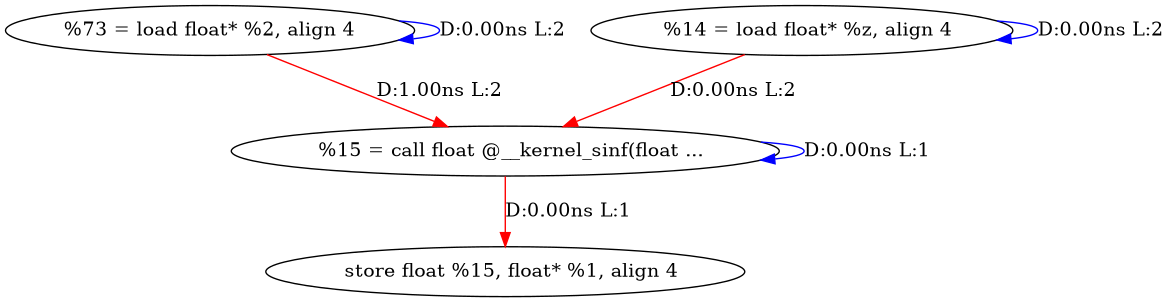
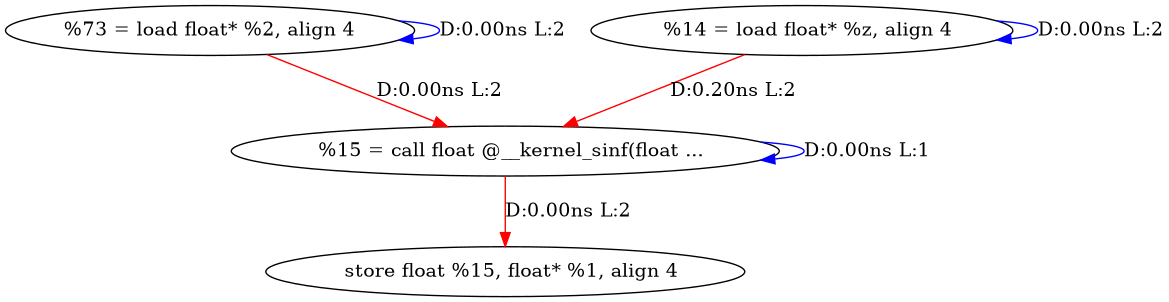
  digraph {
    edge [color=blue]
    n1 [label="%73 = load float* %2, align 4"]
    n2 [label="  %15 = call float @__kernel_sinf(float ..."]
    n3 [label="  store float %15, float* %1, align 4"]
    n4 [label="  %14 = load float* %z, align 4"]
    n1 -> n1 [label="D:0.00ns L:2"]
-   n1 -> n2 [color=red label="D:1.00ns L:2"]
+   n1 -> n2 [color=red label="D:0.00ns L:2"]
    n2 -> n2 [label="D:0.00ns L:1"]
-   n2 -> n3 [color=red label="D:0.00ns L:1"]
-   n4 -> n2 [color=red label="D:0.00ns L:2"]
+   n2 -> n3 [color=red label="D:0.00ns L:2"]
+   n4 -> n2 [color=red label="D:0.20ns L:2"]
    n4 -> n4 [label="D:0.00ns L:2"]
  }
